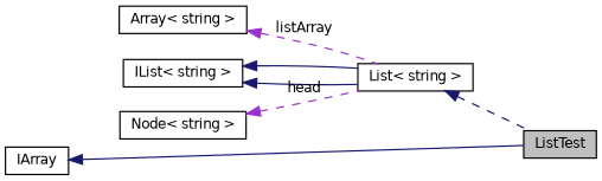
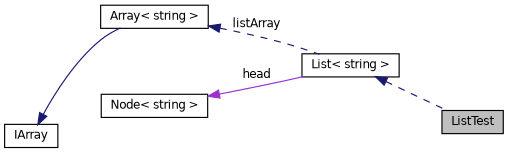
  digraph {
    rankdir=LR
    node [color=black fillcolor=white fontname=Helvetica fontsize=10 shape=record style=filled]
    edge [color=midnightblue dir=back fontname=Helvetica fontsize=10 labelfontname=Helvetica labelfontsize=10 style=dashed]
    n1 [fillcolor=grey75 fontcolor=black height=0.2 label=ListTest width=0.4]
    n2 [height=0.2 label="List\< string \>" width=0.4]
-   n3 [height=0.2 label="IList\< string \>" width=0.4]
    n4 [height=0.2 label="Node\< string \>" width=0.4]
    n5 [height=0.2 label="Array\< string \>" width=0.4]
    n6 [height=0.2 label=IArray width=0.4]
    n2 -> n1
-   n3 -> n2 [style=solid]
-   n3 -> n2 [style=solid]
-   n4 -> n2 [color=darkorchid3 label=" head"]
-   n5 -> n2 [color=darkorchid3 label=" listArray"]
-   n6 -> n1 [style=solid]
+   n4 -> n2 [color=darkorchid3 label=" head" style=solid]
+   n5 -> n2 [label=" listArray"]
+   n6 -> n5 [style=solid]
  }
